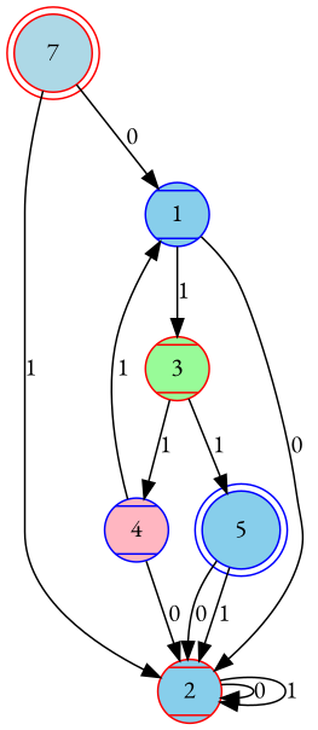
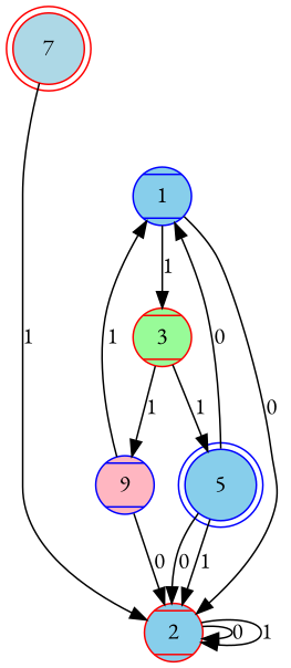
  digraph {
    fontname="EB Garamond"
    node [color=red fillcolor=skyblue fontname="EB Garamond" shape=Mcircle style="striped,filled"]
    edge [fontname="EB Garamond"]
    n1 [fillcolor=lightblue label=7 shape=doublecircle]
    1 [color=blue]
    2
    3 [fillcolor=palegreen]
-   4 [color=blue fillcolor=lightpink]
+   4 [color=blue fillcolor=lightpink label=9]
    5 [color=blue shape=doublecircle]
-   n1 -> 1 [label=0]
+   5 -> 1 [label=0]
    n1 -> 2 [label=1]
    1 -> 2 [label=0]
    1 -> 3 [label=1]
    2 -> 2 [label=0]
    2 -> 2 [label=1]
    3 -> 4 [label=1]
    3 -> 5 [label=1]
    4 -> 1 [label=1]
    4 -> 2 [label=0]
    5 -> 2 [label=0]
    5 -> 2 [label=1]
  }
